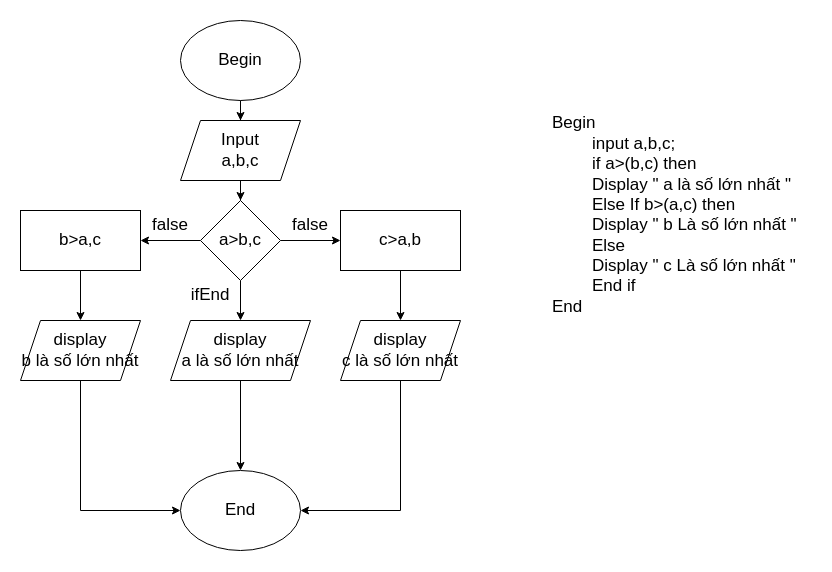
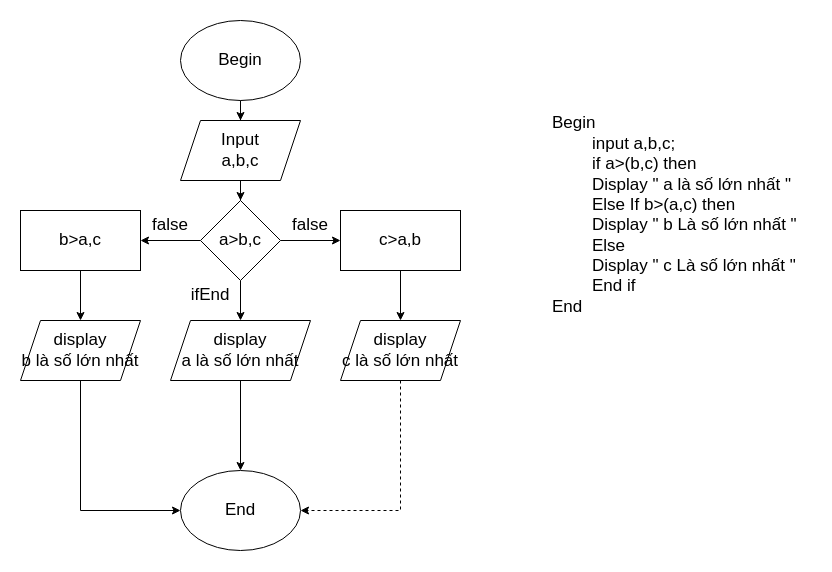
  <mxCell id="0" />
  <mxCell id="1" parent="0" />
  <mxCell id="2" value="Begin&lt;br style=&quot;font-size: 17px;&quot;&gt;&lt;blockquote style=&quot;margin: 0px 0px 0px 40px; border: none; padding: 0px; font-size: 17px;&quot;&gt;input a,b,c;&lt;/blockquote&gt;&lt;blockquote style=&quot;margin: 0px 0px 0px 40px; border: none; padding: 0px; font-size: 17px;&quot;&gt;if a&amp;gt;(b,c) then&lt;/blockquote&gt;&lt;blockquote style=&quot;margin: 0px 0px 0px 40px; border: none; padding: 0px; font-size: 17px;&quot;&gt;Display &quot; a là số lớn nhất &quot;&lt;/blockquote&gt;&lt;blockquote style=&quot;margin: 0px 0px 0px 40px; border: none; padding: 0px; font-size: 17px;&quot;&gt;&lt;span style=&quot;background-color: initial; font-size: 17px;&quot;&gt;Else If b&amp;gt;(a,c) then&lt;/span&gt;&lt;br style=&quot;font-size: 17px;&quot;&gt;&lt;/blockquote&gt;&lt;blockquote style=&quot;margin: 0px 0px 0px 40px; border: none; padding: 0px; font-size: 17px;&quot;&gt;Display &quot; b Là số lớn nhất &quot;&lt;/blockquote&gt;&lt;blockquote style=&quot;margin: 0px 0px 0px 40px; border: none; padding: 0px; font-size: 17px;&quot;&gt;Else&lt;/blockquote&gt;&lt;blockquote style=&quot;margin: 0px 0px 0px 40px; border: none; padding: 0px; font-size: 17px;&quot;&gt;Display &quot; c Là số lớn nhất &quot;&lt;/blockquote&gt;&lt;blockquote style=&quot;margin: 0px 0px 0px 40px; border: none; padding: 0px; font-size: 17px;&quot;&gt;End if&lt;/blockquote&gt;End&lt;br style=&quot;font-size: 17px;&quot;&gt;&lt;blockquote style=&quot;margin: 0px 0px 0px 40px; border: none; padding: 0px; font-size: 17px;&quot;&gt;&lt;br style=&quot;font-size: 17px;&quot;&gt;&lt;/blockquote&gt;" style="text;html=1;strokeColor=none;fillColor=none;align=left;verticalAlign=middle;whiteSpace=wrap;rounded=0;fontSize=17;" vertex="1" parent="1"><mxGeometry x="550" y="80" width="260" height="290" as="geometry" /></mxCell>
  <mxCell id="3" value="" style="edgeStyle=orthogonalEdgeStyle;rounded=0;orthogonalLoop=1;jettySize=auto;html=1;fontSize=17;" edge="1" parent="1" source="4" target="6"><mxGeometry relative="1" as="geometry" /></mxCell>
  <mxCell id="4" value="Begin" style="ellipse;whiteSpace=wrap;html=1;fontSize=17;" vertex="1" parent="1"><mxGeometry x="180" y="20" width="120" height="80" as="geometry" /></mxCell>
  <mxCell id="5" value="" style="edgeStyle=orthogonalEdgeStyle;rounded=0;orthogonalLoop=1;jettySize=auto;html=1;fontSize=17;" edge="1" parent="1" source="6" target="10"><mxGeometry relative="1" as="geometry" /></mxCell>
  <mxCell id="6" value="Input&lt;br&gt;a,b,c" style="shape=parallelogram;perimeter=parallelogramPerimeter;whiteSpace=wrap;html=1;fixedSize=1;fontSize=17;" vertex="1" parent="1"><mxGeometry x="180" y="120" width="120" height="60" as="geometry" /></mxCell>
  <mxCell id="7" value="" style="edgeStyle=orthogonalEdgeStyle;rounded=0;orthogonalLoop=1;jettySize=auto;html=1;fontSize=17;" edge="1" parent="1" source="10" target="12"><mxGeometry relative="1" as="geometry" /></mxCell>
  <mxCell id="8" value="" style="edgeStyle=orthogonalEdgeStyle;rounded=0;orthogonalLoop=1;jettySize=auto;html=1;fontSize=17;" edge="1" parent="1" source="10" target="15"><mxGeometry relative="1" as="geometry" /></mxCell>
  <mxCell id="9" value="" style="edgeStyle=orthogonalEdgeStyle;rounded=0;orthogonalLoop=1;jettySize=auto;html=1;fontSize=17;" edge="1" parent="1" source="10" target="18"><mxGeometry relative="1" as="geometry" /></mxCell>
  <mxCell id="10" value="a&amp;gt;b,c" style="rhombus;whiteSpace=wrap;html=1;fontSize=17;" vertex="1" parent="1"><mxGeometry x="200" y="200" width="80" height="80" as="geometry" /></mxCell>
  <mxCell id="11" style="edgeStyle=orthogonalEdgeStyle;rounded=0;orthogonalLoop=1;jettySize=auto;html=1;fontSize=17;" edge="1" parent="1" source="12" target="24"><mxGeometry relative="1" as="geometry" /></mxCell>
  <mxCell id="12" value="display&lt;br&gt;a là số lớn nhất" style="shape=parallelogram;perimeter=parallelogramPerimeter;whiteSpace=wrap;html=1;fixedSize=1;fontSize=17;" vertex="1" parent="1"><mxGeometry x="170" y="320" width="140" height="60" as="geometry" /></mxCell>
  <mxCell id="13" value="ifEnd" style="text;html=1;strokeColor=none;fillColor=none;align=center;verticalAlign=middle;whiteSpace=wrap;rounded=0;fontSize=17;" vertex="1" parent="1"><mxGeometry x="180" y="280" width="60" height="30" as="geometry" /></mxCell>
  <mxCell id="14" value="" style="edgeStyle=orthogonalEdgeStyle;rounded=0;orthogonalLoop=1;jettySize=auto;html=1;fontSize=17;" edge="1" parent="1" source="15" target="21"><mxGeometry relative="1" as="geometry" /></mxCell>
  <mxCell id="15" value="b&amp;gt;a,c" style="whiteSpace=wrap;html=1;fontSize=17;" vertex="1" parent="1"><mxGeometry y="210" width="120" height="60" as="geometry" x="20" /></mxCell>
  <mxCell id="16" value="false" style="text;html=1;strokeColor=none;fillColor=none;align=center;verticalAlign=middle;whiteSpace=wrap;rounded=0;fontSize=17;" vertex="1" parent="1"><mxGeometry x="140" y="210" width="60" height="30" as="geometry" /></mxCell>
  <mxCell id="17" value="" style="edgeStyle=orthogonalEdgeStyle;rounded=0;orthogonalLoop=1;jettySize=auto;html=1;fontSize=17;" edge="1" parent="1" source="18" target="23"><mxGeometry relative="1" as="geometry" /></mxCell>
  <mxCell id="18" value="c&amp;gt;a,b" style="whiteSpace=wrap;html=1;fontSize=17;" vertex="1" parent="1"><mxGeometry x="340" y="210" width="120" height="60" as="geometry" /></mxCell>
  <mxCell id="19" value="false" style="text;html=1;strokeColor=none;fillColor=none;align=center;verticalAlign=middle;whiteSpace=wrap;rounded=0;fontSize=17;" vertex="1" parent="1"><mxGeometry x="280" y="210" width="60" height="30" as="geometry" /></mxCell>
  <mxCell id="20" style="edgeStyle=orthogonalEdgeStyle;rounded=0;orthogonalLoop=1;jettySize=auto;html=1;fontSize=17;" edge="1" parent="1" source="21" target="24"><mxGeometry relative="1" as="geometry"><Array as="points"><mxPoint x="80" y="510" /></Array></mxGeometry></mxCell>
  <mxCell id="21" value="display&lt;br&gt;b là số lớn nhất" style="shape=parallelogram;perimeter=parallelogramPerimeter;whiteSpace=wrap;html=1;fixedSize=1;fontSize=17;" vertex="1" parent="1"><mxGeometry y="320" width="120" height="60" as="geometry" x="20" /></mxCell>
- <mxCell id="22" style="edgeStyle=orthogonalEdgeStyle;rounded=0;orthogonalLoop=1;jettySize=auto;html=1;fontSize=17;" edge="1" parent="1" source="23" target="24"><mxGeometry relative="1" as="geometry"><Array as="points"><mxPoint x="400" y="510" /></Array></mxGeometry></mxCell>
+ <mxCell id="22" style="edgeStyle=orthogonalEdgeStyle;rounded=0;orthogonalLoop=1;jettySize=auto;html=1;fontSize=17;dashed=1;" edge="1" parent="1" source="23" target="24"><mxGeometry relative="1" as="geometry"><Array as="points"><mxPoint x="400" y="510" /></Array></mxGeometry></mxCell>
  <mxCell id="23" value="display&lt;br&gt;c là số lớn nhất" style="shape=parallelogram;perimeter=parallelogramPerimeter;whiteSpace=wrap;html=1;fixedSize=1;fontSize=17;" vertex="1" parent="1"><mxGeometry x="340" y="320" width="120" height="60" as="geometry" /></mxCell>
  <mxCell id="24" value="End" style="ellipse;whiteSpace=wrap;html=1;fontSize=17;" vertex="1" parent="1"><mxGeometry x="180" y="470" width="120" height="80" as="geometry" /></mxCell>
